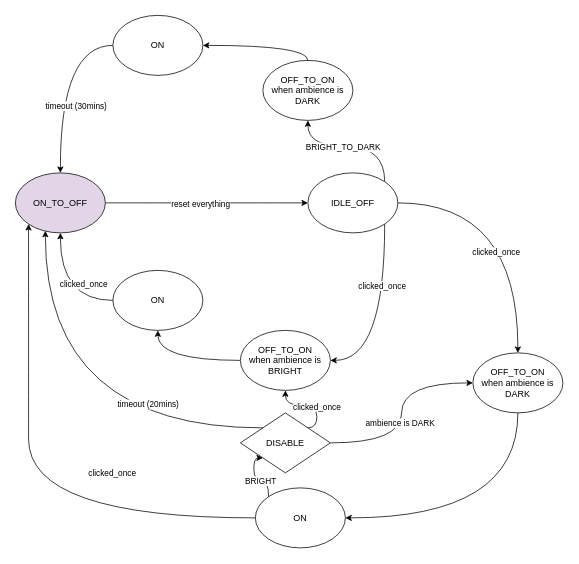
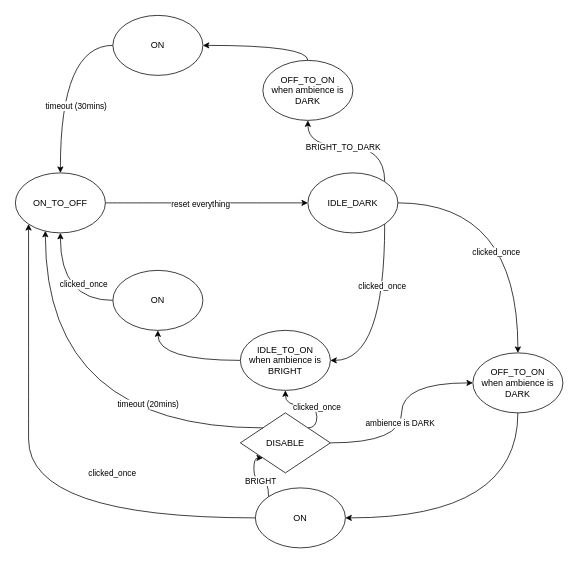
  <mxCell id="0" />
  <mxCell id="1" parent="0" />
  <mxCell id="2" style="edgeStyle=orthogonalEdgeStyle;curved=1;rounded=0;orthogonalLoop=1;jettySize=auto;html=1;exitX=1;exitY=0;exitDx=0;exitDy=0;entryX=0.5;entryY=1;entryDx=0;entryDy=0;" edge="1" parent="1" source="8" target="10"><mxGeometry relative="1" as="geometry" /></mxCell>
  <mxCell id="3" value="BRIGHT_TO_DARK" style="edgeLabel;html=1;align=center;verticalAlign=middle;resizable=0;points=[];" vertex="1" connectable="0" parent="2"><mxGeometry x="0.114" relative="1" as="geometry"><mxPoint as="offset" /></mxGeometry></mxCell>
  <mxCell id="4" style="edgeStyle=orthogonalEdgeStyle;curved=1;rounded=0;orthogonalLoop=1;jettySize=auto;html=1;exitX=1;exitY=1;exitDx=0;exitDy=0;entryX=1;entryY=0.5;entryDx=0;entryDy=0;" edge="1" parent="1" source="8" target="18"><mxGeometry relative="1" as="geometry" /></mxCell>
  <mxCell id="5" value="clicked_once" style="edgeLabel;html=1;align=center;verticalAlign=middle;resizable=0;points=[];" vertex="1" connectable="0" parent="4"><mxGeometry x="-0.357" y="-4" relative="1" as="geometry"><mxPoint as="offset" /></mxGeometry></mxCell>
  <mxCell id="6" style="edgeStyle=orthogonalEdgeStyle;curved=1;rounded=0;orthogonalLoop=1;jettySize=auto;html=1;exitX=1;exitY=0.5;exitDx=0;exitDy=0;entryX=0.5;entryY=0;entryDx=0;entryDy=0;" edge="1" parent="1" source="8" target="23"><mxGeometry relative="1" as="geometry" /></mxCell>
  <mxCell id="7" value="clicked_once" style="edgeLabel;html=1;align=center;verticalAlign=middle;resizable=0;points=[];" vertex="1" connectable="0" parent="6"><mxGeometry x="0.251" y="-29" relative="1" as="geometry"><mxPoint x="-1" as="offset" /></mxGeometry></mxCell>
- <mxCell id="8" value="IDLE_OFF" style="ellipse;whiteSpace=wrap;html=1;" vertex="1" parent="1"><mxGeometry x="410" y="230" width="120" height="80" as="geometry" /></mxCell>
+ <mxCell id="8" value="IDLE_DARK" style="ellipse;whiteSpace=wrap;html=1;" vertex="1" parent="1"><mxGeometry x="410" y="230" width="120" height="80" as="geometry" /></mxCell>
  <mxCell id="9" style="edgeStyle=orthogonalEdgeStyle;curved=1;rounded=0;orthogonalLoop=1;jettySize=auto;html=1;exitX=0.5;exitY=0;exitDx=0;exitDy=0;entryX=1;entryY=0.5;entryDx=0;entryDy=0;" edge="1" parent="1" source="10" target="13"><mxGeometry relative="1" as="geometry" /></mxCell>
  <mxCell id="10" value="OFF_TO_ON&lt;br&gt;when ambience is DARK" style="ellipse;whiteSpace=wrap;html=1;" vertex="1" parent="1"><mxGeometry x="350" y="80" width="120" height="80" as="geometry" /></mxCell>
  <mxCell id="11" style="edgeStyle=orthogonalEdgeStyle;curved=1;rounded=0;orthogonalLoop=1;jettySize=auto;html=1;exitX=0;exitY=0.5;exitDx=0;exitDy=0;" edge="1" parent="1" source="13" target="16"><mxGeometry relative="1" as="geometry" /></mxCell>
  <mxCell id="12" value="timeout (30mins)" style="edgeLabel;html=1;align=center;verticalAlign=middle;resizable=0;points=[];" vertex="1" connectable="0" parent="11"><mxGeometry x="0.21" y="10" relative="1" as="geometry"><mxPoint x="10" y="5" as="offset" /></mxGeometry></mxCell>
  <mxCell id="13" value="ON" style="ellipse;whiteSpace=wrap;html=1;" vertex="1" parent="1"><mxGeometry x="150" y="20" width="120" height="80" as="geometry" /></mxCell>
  <mxCell id="14" style="edgeStyle=orthogonalEdgeStyle;curved=1;rounded=0;orthogonalLoop=1;jettySize=auto;html=1;exitX=1;exitY=0.5;exitDx=0;exitDy=0;entryX=0;entryY=0.5;entryDx=0;entryDy=0;" edge="1" parent="1" source="16" target="8"><mxGeometry relative="1" as="geometry" /></mxCell>
  <mxCell id="15" value="reset everything" style="edgeLabel;html=1;align=center;verticalAlign=middle;resizable=0;points=[];" vertex="1" connectable="0" parent="14"><mxGeometry x="-0.068" y="-1" relative="1" as="geometry"><mxPoint as="offset" /></mxGeometry></mxCell>
- <mxCell id="16" value="ON_TO_OFF" style="ellipse;whiteSpace=wrap;html=1;fillColor=#e1d5e7;" vertex="1" parent="1"><mxGeometry x="20" y="230" width="120" height="80" as="geometry" /></mxCell>
+ <mxCell id="16" value="ON_TO_OFF" style="ellipse;whiteSpace=wrap;html=1;" vertex="1" parent="1"><mxGeometry x="20" y="230" width="120" height="80" as="geometry" /></mxCell>
  <mxCell id="17" style="edgeStyle=orthogonalEdgeStyle;curved=1;rounded=0;orthogonalLoop=1;jettySize=auto;html=1;exitX=0;exitY=0.5;exitDx=0;exitDy=0;entryX=0.5;entryY=1;entryDx=0;entryDy=0;" edge="1" parent="1" source="18" target="21"><mxGeometry relative="1" as="geometry" /></mxCell>
- <mxCell id="18" value="OFF_TO_ON&lt;br&gt;when ambience is BRIGHT" style="ellipse;whiteSpace=wrap;html=1;" vertex="1" parent="1"><mxGeometry x="320" y="440" width="120" height="80" as="geometry" /></mxCell>
+ <mxCell id="18" value="IDLE_TO_ON&lt;br&gt;when ambience is BRIGHT" style="ellipse;whiteSpace=wrap;html=1;" vertex="1" parent="1"><mxGeometry x="320" y="440" width="120" height="80" as="geometry" /></mxCell>
  <mxCell id="19" style="edgeStyle=orthogonalEdgeStyle;curved=1;rounded=0;orthogonalLoop=1;jettySize=auto;html=1;exitX=0;exitY=0.5;exitDx=0;exitDy=0;entryX=0.5;entryY=1;entryDx=0;entryDy=0;" edge="1" parent="1" source="21" target="16"><mxGeometry relative="1" as="geometry" /></mxCell>
  <mxCell id="20" value="clicked_once" style="edgeLabel;html=1;align=center;verticalAlign=middle;resizable=0;points=[];" vertex="1" connectable="0" parent="19"><mxGeometry x="0.155" y="-16" relative="1" as="geometry"><mxPoint x="14" as="offset" /></mxGeometry></mxCell>
  <mxCell id="21" value="ON" style="ellipse;whiteSpace=wrap;html=1;" vertex="1" parent="1"><mxGeometry x="150" y="360" width="120" height="80" as="geometry" /></mxCell>
  <mxCell id="22" style="edgeStyle=orthogonalEdgeStyle;curved=1;rounded=0;orthogonalLoop=1;jettySize=auto;html=1;exitX=0.5;exitY=1;exitDx=0;exitDy=0;entryX=1;entryY=0.5;entryDx=0;entryDy=0;" edge="1" parent="1" source="23" target="26"><mxGeometry relative="1" as="geometry" /></mxCell>
  <mxCell id="23" value="OFF_TO_ON&lt;br&gt;when ambience is DARK" style="ellipse;whiteSpace=wrap;html=1;" vertex="1" parent="1"><mxGeometry x="630" y="470" width="120" height="80" as="geometry" /></mxCell>
  <mxCell id="24" style="edgeStyle=orthogonalEdgeStyle;curved=1;rounded=0;orthogonalLoop=1;jettySize=auto;html=1;exitX=0;exitY=0.5;exitDx=0;exitDy=0;entryX=0;entryY=1;entryDx=0;entryDy=0;" edge="1" parent="1" source="26" target="16"><mxGeometry relative="1" as="geometry" /></mxCell>
  <mxCell id="25" value="clicked_once" style="edgeLabel;html=1;align=center;verticalAlign=middle;resizable=0;points=[];" vertex="1" connectable="0" parent="24"><mxGeometry x="-0.448" y="-60" relative="1" as="geometry"><mxPoint as="offset" /></mxGeometry></mxCell>
  <mxCell id="26" value="ON" style="ellipse;whiteSpace=wrap;html=1;" vertex="1" parent="1"><mxGeometry x="340" y="650" width="120" height="80" as="geometry" /></mxCell>
  <mxCell id="27" style="edgeStyle=orthogonalEdgeStyle;curved=1;rounded=0;orthogonalLoop=1;jettySize=auto;html=1;exitX=1;exitY=0.5;exitDx=0;exitDy=0;entryX=0;entryY=0.5;entryDx=0;entryDy=0;" edge="1" parent="1" source="31" target="23"><mxGeometry relative="1" as="geometry" /></mxCell>
  <mxCell id="28" value="ambience is DARK" style="edgeLabel;html=1;align=center;verticalAlign=middle;resizable=0;points=[];" vertex="1" connectable="0" parent="27"><mxGeometry x="-0.099" y="3" relative="1" as="geometry"><mxPoint as="offset" /></mxGeometry></mxCell>
  <mxCell id="29" style="edgeStyle=orthogonalEdgeStyle;curved=1;rounded=0;orthogonalLoop=1;jettySize=auto;html=1;exitX=1;exitY=0;exitDx=0;exitDy=0;entryX=0.5;entryY=1;entryDx=0;entryDy=0;" edge="1" parent="1" source="31" target="18"><mxGeometry relative="1" as="geometry"><Array as="points"><mxPoint x="422" y="540" /><mxPoint x="380" y="540" /></Array></mxGeometry></mxCell>
  <mxCell id="30" value="clicked_once" style="edgeLabel;html=1;align=center;verticalAlign=middle;resizable=0;points=[];" vertex="1" connectable="0" parent="29"><mxGeometry x="-0.05" y="1" relative="1" as="geometry"><mxPoint x="6" as="offset" /></mxGeometry></mxCell>
  <mxCell id="31" value="DISABLE" style="rhombus;whiteSpace=wrap;html=1;" vertex="1" parent="1"><mxGeometry x="320" y="550" width="120" height="80" as="geometry" /></mxCell>
  <mxCell id="32" style="edgeStyle=orthogonalEdgeStyle;curved=1;rounded=0;orthogonalLoop=1;jettySize=auto;html=1;exitX=0;exitY=0;exitDx=0;exitDy=0;entryX=0.333;entryY=0.966;entryDx=0;entryDy=0;entryPerimeter=0;" edge="1" parent="1" source="31" target="16"><mxGeometry relative="1" as="geometry" /></mxCell>
  <mxCell id="33" value="timeout (20mins)" style="edgeLabel;html=1;align=center;verticalAlign=middle;resizable=0;points=[];" vertex="1" connectable="0" parent="32"><mxGeometry x="-0.368" y="-36" relative="1" as="geometry"><mxPoint x="21" y="4" as="offset" /></mxGeometry></mxCell>
  <mxCell id="34" style="edgeStyle=orthogonalEdgeStyle;curved=1;rounded=0;orthogonalLoop=1;jettySize=auto;html=1;exitX=0;exitY=0;exitDx=0;exitDy=0;entryX=0;entryY=1;entryDx=0;entryDy=0;" edge="1" parent="1" source="26" target="31"><mxGeometry relative="1" as="geometry"><Array as="points"><mxPoint x="358" y="640" /><mxPoint x="338" y="640" /></Array></mxGeometry></mxCell>
  <mxCell id="35" value="BRIGHT" style="edgeLabel;html=1;align=center;verticalAlign=middle;resizable=0;points=[];" vertex="1" connectable="0" parent="34"><mxGeometry x="-0.206" relative="1" as="geometry"><mxPoint as="offset" /></mxGeometry></mxCell>
